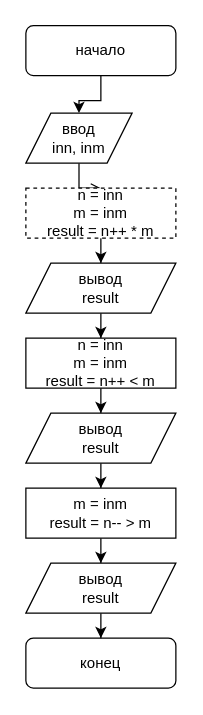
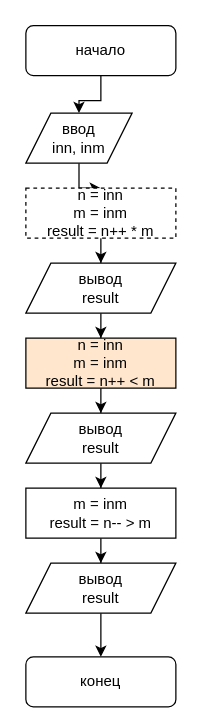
  <mxCell id="0" />
  <mxCell id="1" parent="0" />
  <mxCell id="2" value="" style="edgeStyle=orthogonalEdgeStyle;rounded=0;orthogonalLoop=1;jettySize=auto;html=1;" edge="1" parent="1" source="3" target="6"><mxGeometry relative="1" as="geometry" /></mxCell>
  <mxCell id="3" value="начало" style="rounded=1;whiteSpace=wrap;html=1;fontSize=12;glass=0;strokeWidth=1;shadow=0;" parent="1" vertex="1"><mxGeometry x="20" y="20" width="120" height="40" as="geometry" /></mxCell>
- <mxCell id="4" value="конец" style="rounded=1;whiteSpace=wrap;html=1;fontSize=12;glass=0;strokeWidth=1;shadow=0;" parent="1" vertex="1"><mxGeometry x="20" y="510" width="120" height="40" as="geometry" /></mxCell>
- <mxCell id="5" value="" style="edgeStyle=orthogonalEdgeStyle;rounded=0;orthogonalLoop=1;jettySize=auto;html=1;endArrow=open;" edge="1" parent="1" source="6" target="8"><mxGeometry relative="1" as="geometry" /></mxCell>
+ <mxCell id="4" value="конец" style="rounded=1;whiteSpace=wrap;html=1;fontSize=12;glass=0;strokeWidth=1;shadow=0;" parent="1" vertex="1"><mxGeometry x="20" y="525" width="120" height="40" as="geometry" /></mxCell>
+ <mxCell id="5" value="" style="edgeStyle=orthogonalEdgeStyle;rounded=0;orthogonalLoop=1;jettySize=auto;html=1;" edge="1" parent="1" source="6" target="8"><mxGeometry relative="1" as="geometry" /></mxCell>
  <mxCell id="6" value="ввод&lt;br&gt;inn, inm" style="shape=parallelogram;perimeter=parallelogramPerimeter;whiteSpace=wrap;html=1;fixedSize=1;rounded=0;shadow=0;strokeWidth=1;glass=0;" vertex="1" parent="1"><mxGeometry x="20" y="90" width="85" height="40" as="geometry" /></mxCell>
  <mxCell id="7" value="" style="edgeStyle=orthogonalEdgeStyle;rounded=0;orthogonalLoop=1;jettySize=auto;html=1;" edge="1" parent="1" source="8" target="10"><mxGeometry relative="1" as="geometry" /></mxCell>
  <mxCell id="8" value="n = inn&lt;br&gt;m = inm&lt;br&gt;result = n++ * m" style="whiteSpace=wrap;html=1;rounded=0;shadow=0;strokeWidth=1;glass=0;dashed=1;" vertex="1" parent="1"><mxGeometry x="20" y="150" width="120" height="40" as="geometry" /></mxCell>
  <mxCell id="9" value="" style="edgeStyle=orthogonalEdgeStyle;rounded=0;orthogonalLoop=1;jettySize=auto;html=1;" edge="1" parent="1" source="10" target="12"><mxGeometry relative="1" as="geometry" /></mxCell>
  <mxCell id="10" value="вывод&lt;br&gt;result" style="shape=parallelogram;perimeter=parallelogramPerimeter;whiteSpace=wrap;html=1;fixedSize=1;rounded=0;shadow=0;strokeWidth=1;glass=0;" vertex="1" parent="1"><mxGeometry x="20" y="210" width="120" height="40" as="geometry" /></mxCell>
  <mxCell id="11" value="" style="edgeStyle=orthogonalEdgeStyle;rounded=0;orthogonalLoop=1;jettySize=auto;html=1;" edge="1" parent="1" source="12" target="14"><mxGeometry relative="1" as="geometry" /></mxCell>
- <mxCell id="12" value="n = inn&lt;br&gt;m = inm&lt;br&gt;result = n++ &amp;lt; m" style="whiteSpace=wrap;html=1;rounded=0;shadow=0;strokeWidth=1;glass=0;" vertex="1" parent="1"><mxGeometry x="20" y="270" width="120" height="40" as="geometry" /></mxCell>
+ <mxCell id="12" value="n = inn&lt;br&gt;m = inm&lt;br&gt;result = n++ &amp;lt; m" style="whiteSpace=wrap;html=1;rounded=0;shadow=0;strokeWidth=1;glass=0;fillColor=#ffe6cc;" vertex="1" parent="1"><mxGeometry x="20" y="270" width="120" height="40" as="geometry" /></mxCell>
  <mxCell id="13" value="" style="edgeStyle=orthogonalEdgeStyle;rounded=0;orthogonalLoop=1;jettySize=auto;html=1;" edge="1" parent="1" source="14" target="16"><mxGeometry relative="1" as="geometry" /></mxCell>
  <mxCell id="14" value="вывод&lt;br&gt;result" style="shape=parallelogram;perimeter=parallelogramPerimeter;whiteSpace=wrap;html=1;fixedSize=1;rounded=0;shadow=0;strokeWidth=1;glass=0;" vertex="1" parent="1"><mxGeometry x="20" y="330" width="120" height="40" as="geometry" /></mxCell>
  <mxCell id="15" value="" style="edgeStyle=orthogonalEdgeStyle;rounded=0;orthogonalLoop=1;jettySize=auto;html=1;" edge="1" parent="1" source="16" target="18"><mxGeometry relative="1" as="geometry" /></mxCell>
  <mxCell id="16" value="m = inm&lt;br&gt;result = n-- &amp;gt; m" style="whiteSpace=wrap;html=1;rounded=0;shadow=0;strokeWidth=1;glass=0;" vertex="1" parent="1"><mxGeometry x="20" y="390" width="120" height="40" as="geometry" /></mxCell>
  <mxCell id="17" value="" style="edgeStyle=orthogonalEdgeStyle;rounded=0;orthogonalLoop=1;jettySize=auto;html=1;" edge="1" parent="1" source="18" target="4"><mxGeometry relative="1" as="geometry" /></mxCell>
  <mxCell id="18" value="вывод&lt;br&gt;result" style="shape=parallelogram;perimeter=parallelogramPerimeter;whiteSpace=wrap;html=1;fixedSize=1;rounded=0;shadow=0;strokeWidth=1;glass=0;" vertex="1" parent="1"><mxGeometry x="20" y="450" width="120" height="40" as="geometry" /></mxCell>
